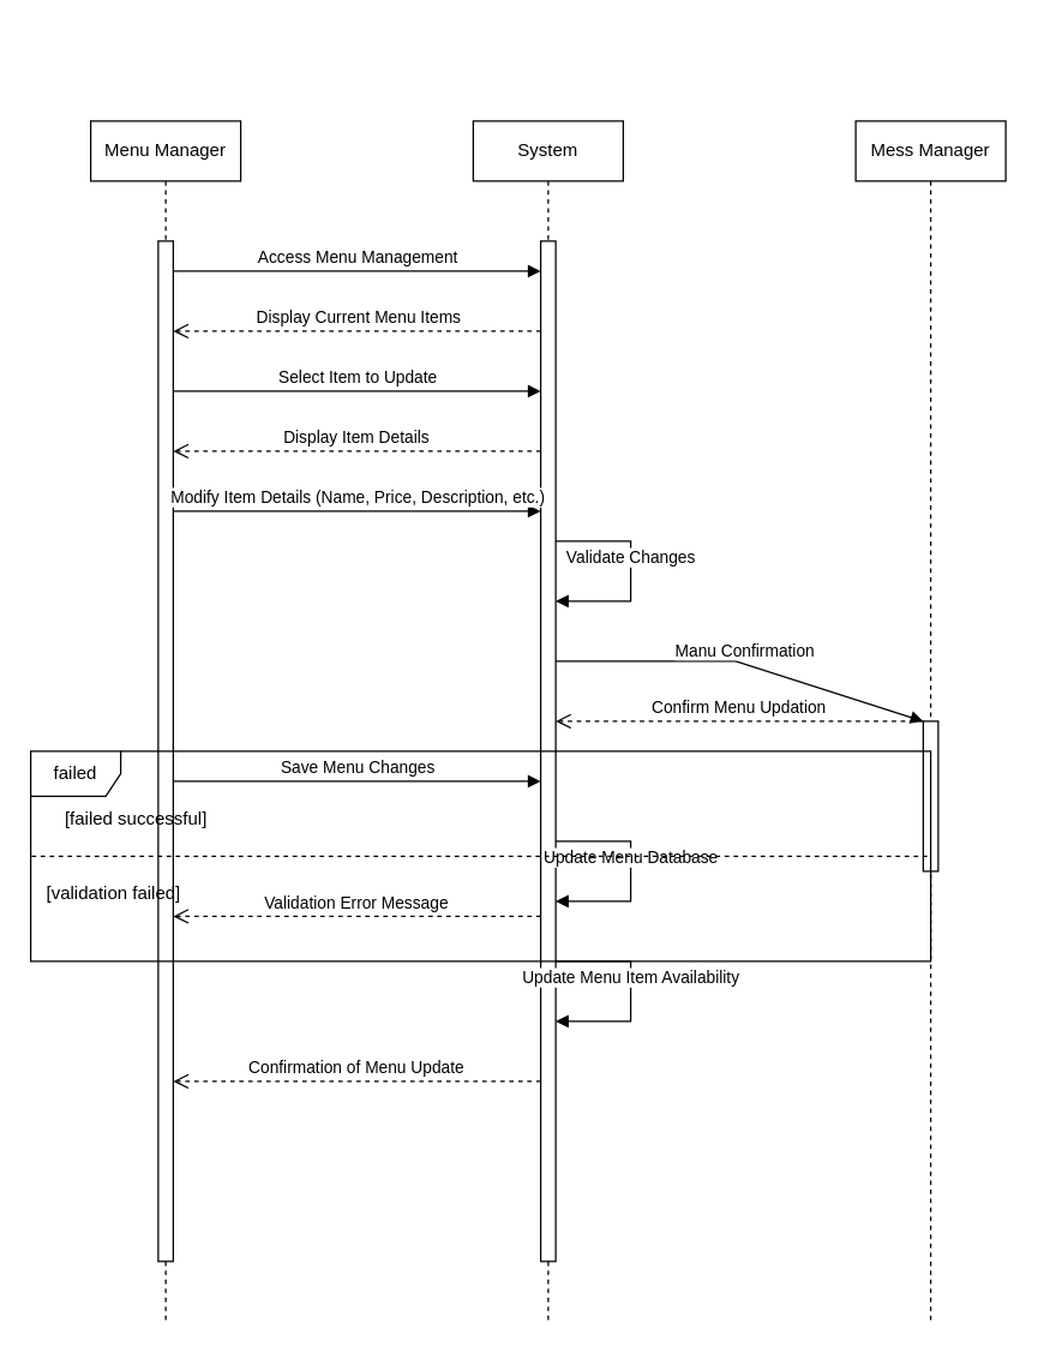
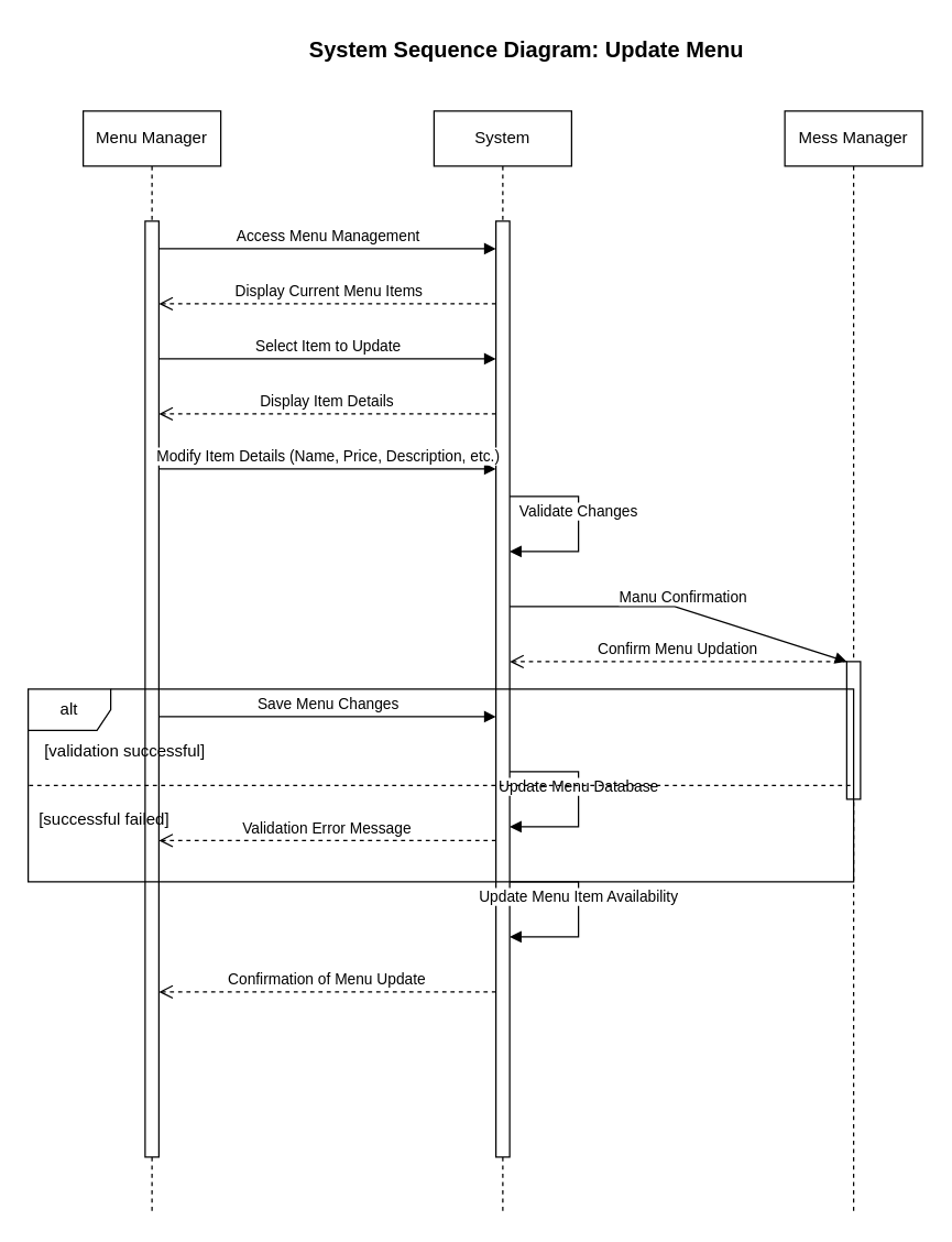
  <mxCell id="0" />
  <mxCell id="1" parent="0" />
+ <mxCell id="2" value="&lt;font style=&quot;font-size: 16px;&quot;&gt;&lt;b&gt;System Sequence Diagram: Update Menu&lt;/b&gt;&lt;/font&gt;" style="text;html=1;strokeColor=none;fillColor=none;align=center;verticalAlign=middle;whiteSpace=wrap;rounded=0;" parent="1" vertex="1"><mxGeometry x="215" y="20" width="335" height="30" as="geometry" /></mxCell>
  <mxCell id="3" value="Menu Manager" style="shape=umlLifeline;perimeter=lifelinePerimeter;whiteSpace=wrap;html=1;container=1;dropTarget=0;collapsible=0;recursiveResize=0;outlineConnect=0;portConstraint=eastwest;newEdgeStyle={&quot;curved&quot;:0,&quot;rounded&quot;:0};" parent="1" vertex="1"><mxGeometry x="60" y="80" width="100" height="800" as="geometry" /></mxCell>
  <mxCell id="4" value="" style="html=1;points=[[0,0,0,0,5],[0,1,0,0,-5],[1,0,0,0,5],[1,1,0,0,-5]];perimeter=orthogonalPerimeter;outlineConnect=0;targetShapes=umlLifeline;portConstraint=eastwest;newEdgeStyle={&quot;curved&quot;:0,&quot;rounded&quot;:0};" parent="3" vertex="1"><mxGeometry x="45" y="80" width="10" height="680" as="geometry" /></mxCell>
  <mxCell id="5" value="System" style="shape=umlLifeline;perimeter=lifelinePerimeter;whiteSpace=wrap;html=1;container=1;dropTarget=0;collapsible=0;recursiveResize=0;outlineConnect=0;portConstraint=eastwest;newEdgeStyle={&quot;curved&quot;:0,&quot;rounded&quot;:0};" parent="1" vertex="1"><mxGeometry x="315" y="80" width="100" height="800" as="geometry" /></mxCell>
  <mxCell id="6" value="" style="html=1;points=[[0,0,0,0,5],[0,1,0,0,-5],[1,0,0,0,5],[1,1,0,0,-5]];perimeter=orthogonalPerimeter;outlineConnect=0;targetShapes=umlLifeline;portConstraint=eastwest;newEdgeStyle={&quot;curved&quot;:0,&quot;rounded&quot;:0};" parent="5" vertex="1"><mxGeometry x="45" y="80" width="10" height="680" as="geometry" /></mxCell>
  <mxCell id="7" value="Mess Manager" style="shape=umlLifeline;perimeter=lifelinePerimeter;whiteSpace=wrap;html=1;container=1;dropTarget=0;collapsible=0;recursiveResize=0;outlineConnect=0;portConstraint=eastwest;newEdgeStyle={&quot;curved&quot;:0,&quot;rounded&quot;:0};" parent="1" vertex="1"><mxGeometry x="570" y="80" width="100" height="800" as="geometry" /></mxCell>
  <mxCell id="8" value="" style="html=1;points=[[0,0,0,0,5],[0,1,0,0,-5],[1,0,0,0,5],[1,1,0,0,-5]];perimeter=orthogonalPerimeter;outlineConnect=0;targetShapes=umlLifeline;portConstraint=eastwest;newEdgeStyle={&quot;curved&quot;:0,&quot;rounded&quot;:0};" parent="7" vertex="1"><mxGeometry x="45" y="400" width="10" height="100" as="geometry" /></mxCell>
  <mxCell id="9" value="Access Menu Management" style="html=1;verticalAlign=bottom;endArrow=block;curved=0;rounded=0;" parent="1" source="4" target="6" edge="1"><mxGeometry width="80" relative="1" as="geometry"><mxPoint x="325" y="190" as="sourcePoint" /><mxPoint x="405" y="190" as="targetPoint" /><Array as="points"><mxPoint x="240" y="180" /></Array></mxGeometry></mxCell>
  <mxCell id="10" value="&amp;nbsp;Display Current Menu Items" style="html=1;verticalAlign=bottom;endArrow=open;dashed=1;endSize=8;curved=0;rounded=0;" parent="1" source="6" target="4" edge="1"><mxGeometry relative="1" as="geometry"><mxPoint x="405" y="190" as="sourcePoint" /><mxPoint x="325" y="190" as="targetPoint" /><Array as="points"><mxPoint x="240" y="220" /></Array></mxGeometry></mxCell>
  <mxCell id="11" value="Select Item to Update" style="html=1;verticalAlign=bottom;endArrow=block;curved=0;rounded=0;" parent="1" source="4" target="6" edge="1"><mxGeometry width="80" relative="1" as="geometry"><mxPoint x="325" y="270" as="sourcePoint" /><mxPoint x="405" y="270" as="targetPoint" /><Array as="points"><mxPoint x="240" y="260" /></Array></mxGeometry></mxCell>
  <mxCell id="12" value="Display Item Details" style="html=1;verticalAlign=bottom;endArrow=open;dashed=1;endSize=8;curved=0;rounded=0;" parent="1" source="6" target="4" edge="1"><mxGeometry relative="1" as="geometry"><mxPoint x="405" y="270" as="sourcePoint" /><mxPoint x="325" y="270" as="targetPoint" /><Array as="points"><mxPoint x="240" y="300" /></Array></mxGeometry></mxCell>
  <mxCell id="13" value="Modify Item Details (Name, Price, Description, etc.)" style="html=1;verticalAlign=bottom;endArrow=block;curved=0;rounded=0;" parent="1" source="4" target="6" edge="1"><mxGeometry width="80" relative="1" as="geometry"><mxPoint x="325" y="350" as="sourcePoint" /><mxPoint x="405" y="350" as="targetPoint" /><Array as="points"><mxPoint x="240" y="340" /></Array></mxGeometry></mxCell>
  <mxCell id="14" value="Validate Changes" style="html=1;verticalAlign=bottom;endArrow=block;curved=0;rounded=0;" parent="1" edge="1"><mxGeometry width="80" relative="1" as="geometry"><mxPoint x="370" y="360" as="sourcePoint" /><mxPoint x="370" y="400" as="targetPoint" /><Array as="points"><mxPoint x="420" y="360" /><mxPoint x="420" y="400" /></Array></mxGeometry></mxCell>
  <mxCell id="15" value="Manu Confirmation" style="html=1;verticalAlign=bottom;endArrow=block;curved=0;rounded=0;" parent="1" source="6" target="8" edge="1"><mxGeometry width="80" relative="1" as="geometry"><mxPoint x="325" y="430" as="sourcePoint" /><mxPoint x="405" y="430" as="targetPoint" /><Array as="points"><mxPoint x="490" y="440" /></Array></mxGeometry></mxCell>
  <mxCell id="16" value="Confirm Menu Updation" style="html=1;verticalAlign=bottom;endArrow=open;dashed=1;endSize=8;curved=0;rounded=0;" parent="1" source="8" target="6" edge="1"><mxGeometry relative="1" as="geometry"><mxPoint x="405" y="430" as="sourcePoint" /><mxPoint x="325" y="430" as="targetPoint" /><Array as="points"><mxPoint x="490" y="480" /></Array></mxGeometry></mxCell>
  <mxCell id="17" value="Save Menu Changes" style="html=1;verticalAlign=bottom;endArrow=block;curved=0;rounded=0;" parent="1" source="4" target="6" edge="1"><mxGeometry width="80" relative="1" as="geometry"><mxPoint x="325" y="510" as="sourcePoint" /><mxPoint x="405" y="510" as="targetPoint" /><Array as="points"><mxPoint x="240" y="520" /></Array></mxGeometry></mxCell>
  <mxCell id="18" value="Update Menu Database" style="html=1;verticalAlign=bottom;endArrow=block;curved=0;rounded=0;" parent="1" edge="1"><mxGeometry width="80" relative="1" as="geometry"><mxPoint x="370" y="560" as="sourcePoint" /><mxPoint x="370" y="600" as="targetPoint" /><Array as="points"><mxPoint x="420" y="560" /><mxPoint x="420" y="600" /></Array></mxGeometry></mxCell>
  <mxCell id="19" value="Update Menu Item Availability" style="html=1;verticalAlign=bottom;endArrow=block;curved=0;rounded=0;" parent="1" edge="1"><mxGeometry width="80" relative="1" as="geometry"><mxPoint x="370" y="640" as="sourcePoint" /><mxPoint x="370" y="680" as="targetPoint" /><Array as="points"><mxPoint x="420" y="640" /><mxPoint x="420" y="680" /></Array></mxGeometry></mxCell>
  <mxCell id="20" value="Confirmation of Menu Update" style="html=1;verticalAlign=bottom;endArrow=open;dashed=1;endSize=8;curved=0;rounded=0;" parent="1" source="6" target="4" edge="1"><mxGeometry relative="1" as="geometry"><mxPoint x="405" y="670" as="sourcePoint" /><mxPoint x="325" y="670" as="targetPoint" /><Array as="points"><mxPoint x="240" y="720" /></Array></mxGeometry></mxCell>
- <mxCell id="21" value="failed" style="shape=umlFrame;whiteSpace=wrap;html=1;pointerEvents=0;" parent="1" vertex="1"><mxGeometry x="20" y="500" width="600" height="140" as="geometry" /></mxCell>
- <mxCell id="22" value="[failed successful]" style="text;html=1;align=center;verticalAlign=middle;resizable=0;points=[];autosize=1;strokeColor=none;fillColor=none;" parent="1" vertex="1"><mxGeometry x="20" y="530" width="140" height="30" as="geometry" /></mxCell>
+ <mxCell id="21" value="alt" style="shape=umlFrame;whiteSpace=wrap;html=1;pointerEvents=0;" parent="1" vertex="1"><mxGeometry x="20" y="500" width="600" height="140" as="geometry" /></mxCell>
+ <mxCell id="22" value="[validation successful]" style="text;html=1;align=center;verticalAlign=middle;resizable=0;points=[];autosize=1;strokeColor=none;fillColor=none;" parent="1" vertex="1"><mxGeometry x="20" y="530" width="140" height="30" as="geometry" /></mxCell>
  <mxCell id="23" value="" style="endArrow=none;dashed=1;html=1;rounded=0;exitX=0.001;exitY=0.5;exitDx=0;exitDy=0;exitPerimeter=0;entryX=1;entryY=0.5;entryDx=0;entryDy=0;" parent="1" source="21" target="21" edge="1"><mxGeometry width="50" height="50" relative="1" as="geometry"><mxPoint x="340" y="470" as="sourcePoint" /><mxPoint x="390" y="420" as="targetPoint" /></mxGeometry></mxCell>
- <mxCell id="24" value="[validation failed]" style="text;html=1;align=center;verticalAlign=middle;resizable=0;points=[];autosize=1;strokeColor=none;fillColor=none;" parent="1" vertex="1"><mxGeometry x="20" y="580" width="110" height="30" as="geometry" /></mxCell>
+ <mxCell id="24" value="[successful failed]" style="text;html=1;align=center;verticalAlign=middle;resizable=0;points=[];autosize=1;strokeColor=none;fillColor=none;" parent="1" vertex="1"><mxGeometry x="20" y="580" width="110" height="30" as="geometry" /></mxCell>
  <mxCell id="25" value="Validation Error Message" style="html=1;verticalAlign=bottom;endArrow=open;dashed=1;endSize=8;curved=0;rounded=0;" parent="1" edge="1"><mxGeometry relative="1" as="geometry"><mxPoint x="360" y="610" as="sourcePoint" /><mxPoint x="115" y="610" as="targetPoint" /></mxGeometry></mxCell>
